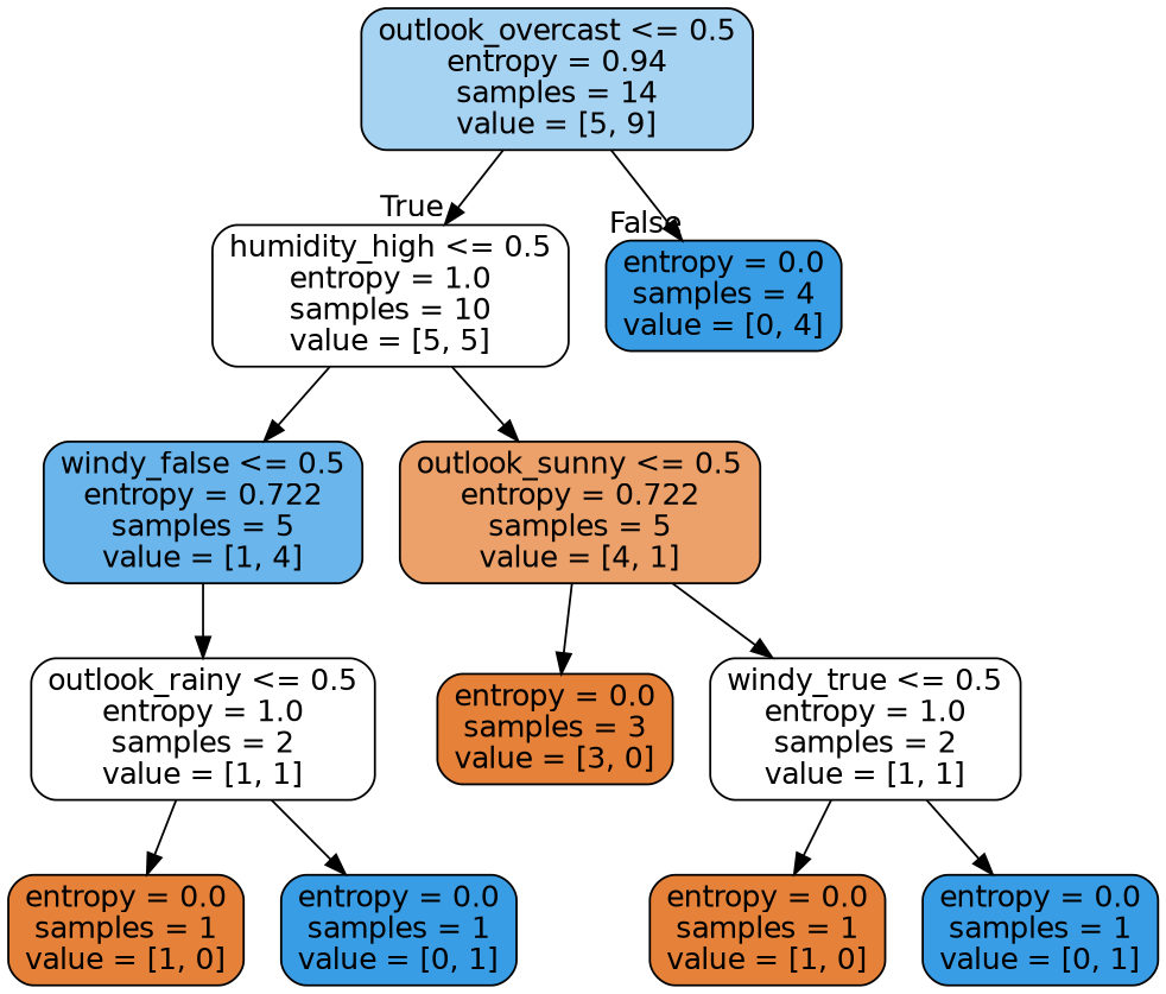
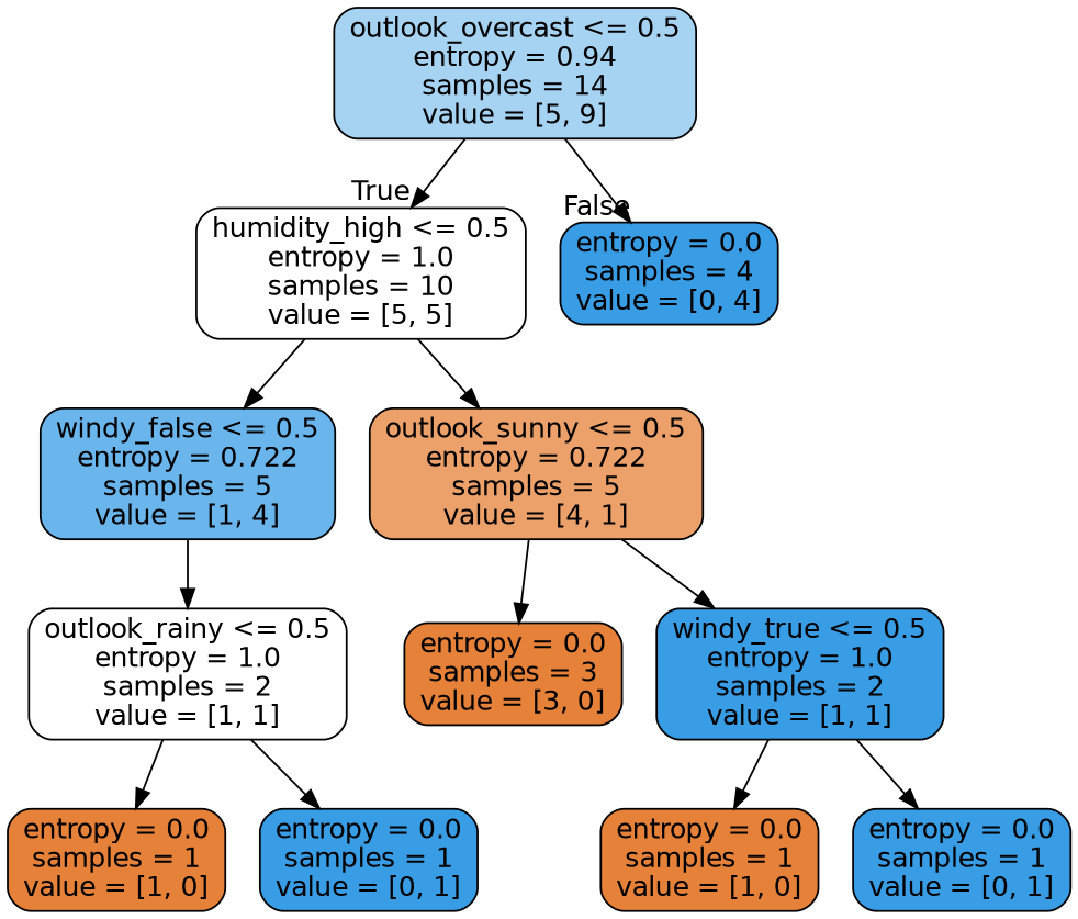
  digraph {
    node [color=black fillcolor="#e5813900" fontname=helvetica shape=box style="filled, rounded"]
    edge [fontname=helvetica]
    n1 [fillcolor="#399de571" label="outlook_overcast <= 0.5\nentropy = 0.94\nsamples = 14\nvalue = [5, 9]"]
    n2 [label="humidity_high <= 0.5\nentropy = 1.0\nsamples = 10\nvalue = [5, 5]"]
    n3 [fillcolor="#399de5ff" label="entropy = 0.0\nsamples = 4\nvalue = [0, 4]"]
    n4 [fillcolor="#399de5bf" label="windy_false <= 0.5\nentropy = 0.722\nsamples = 5\nvalue = [1, 4]"]
    n5 [fillcolor="#e58139bf" label="outlook_sunny <= 0.5\nentropy = 0.722\nsamples = 5\nvalue = [4, 1]"]
    n6 [label="outlook_rainy <= 0.5\nentropy = 1.0\nsamples = 2\nvalue = [1, 1]"]
    n7 [fillcolor="#e58139ff" label="entropy = 0.0\nsamples = 3\nvalue = [3, 0]"]
-   n8 [label="windy_true <= 0.5\nentropy = 1.0\nsamples = 2\nvalue = [1, 1]"]
+   n8 [fillcolor="#399de5ff" label="windy_true <= 0.5\nentropy = 1.0\nsamples = 2\nvalue = [1, 1]"]
    n9 [fillcolor="#e58139ff" label="entropy = 0.0\nsamples = 1\nvalue = [1, 0]"]
    n10 [fillcolor="#399de5ff" label="entropy = 0.0\nsamples = 1\nvalue = [0, 1]"]
    n11 [fillcolor="#e58139ff" label="entropy = 0.0\nsamples = 1\nvalue = [1, 0]"]
    n12 [fillcolor="#399de5ff" label="entropy = 0.0\nsamples = 1\nvalue = [0, 1]"]
    n1 -> n2 [headlabel=True labelangle=45 labeldistance=2.5]
    n1 -> n3 [headlabel=False labelangle=-45 labeldistance=2.5]
    n2 -> n4
    n2 -> n5
    n4 -> n6
    n5 -> n7
    n5 -> n8
    n6 -> n9
    n6 -> n10
    n8 -> n11
    n8 -> n12
  }
